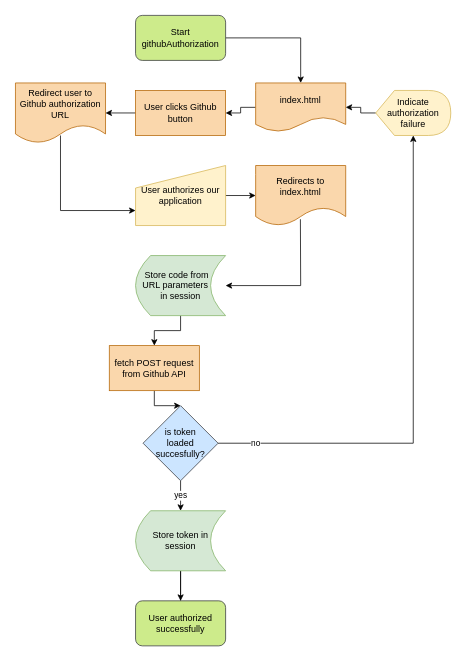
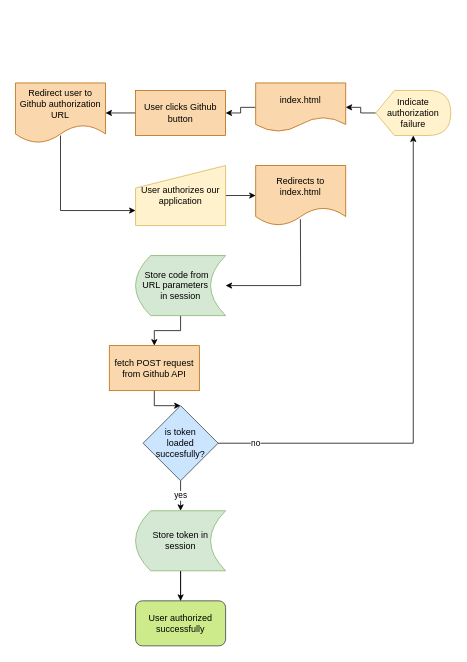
  <mxCell id="0" />
  <mxCell id="1" parent="0" />
  <mxCell id="2" value="" style="edgeStyle=orthogonalEdgeStyle;rounded=0;orthogonalLoop=1;jettySize=auto;html=1;" edge="1" parent="1" source="3" target="22"><mxGeometry relative="1" as="geometry" /></mxCell>
  <mxCell id="3" value="index.html" style="shape=document;whiteSpace=wrap;html=1;boundedLbl=1;fillColor=#fad7ac;strokeColor=#b46504;" vertex="1" parent="1"><mxGeometry x="340" y="110" width="120" height="65" as="geometry" /></mxCell>
  <mxCell id="4" value="" style="edgeStyle=orthogonalEdgeStyle;rounded=0;orthogonalLoop=1;jettySize=auto;html=1;" edge="1" parent="1" source="5" target="7"><mxGeometry relative="1" as="geometry" /></mxCell>
  <mxCell id="5" value="User authorizes our application" style="shape=manualInput;whiteSpace=wrap;html=1;fillColor=#fff2cc;strokeColor=#d6b656;gradientColor=none;" vertex="1" parent="1"><mxGeometry x="180" y="220" width="120" height="80" as="geometry" /></mxCell>
  <mxCell id="6" value="Redirect user to Github authorization URL" style="shape=document;whiteSpace=wrap;html=1;boundedLbl=1;fillColor=#fad7ac;strokeColor=#b46504;" vertex="1" parent="1"><mxGeometry y="110" width="120" height="80" as="geometry" x="20" /></mxCell>
  <mxCell id="7" value="Redirects to index.html" style="shape=document;whiteSpace=wrap;html=1;boundedLbl=1;fillColor=#fad7ac;strokeColor=#b46504;" vertex="1" parent="1"><mxGeometry x="340" y="220" width="120" height="80" as="geometry" /></mxCell>
  <mxCell id="8" value="" style="edgeStyle=orthogonalEdgeStyle;rounded=0;orthogonalLoop=1;jettySize=auto;html=1;" edge="1" parent="1" source="9" target="11"><mxGeometry relative="1" as="geometry" /></mxCell>
  <mxCell id="9" value="Store code from&amp;nbsp; &amp;nbsp;&lt;br&gt;URL parameters&amp;nbsp; &amp;nbsp;&amp;nbsp;&lt;br&gt;in session" style="shape=dataStorage;whiteSpace=wrap;html=1;fixedSize=1;gradientColor=none;fillColor=#d5e8d4;strokeColor=#82b366;" vertex="1" parent="1"><mxGeometry x="180" y="340" width="120" height="80" as="geometry" /></mxCell>
  <mxCell id="10" value="" style="edgeStyle=orthogonalEdgeStyle;rounded=0;orthogonalLoop=1;jettySize=auto;html=1;" edge="1" parent="1" source="11" target="17"><mxGeometry relative="1" as="geometry" /></mxCell>
  <mxCell id="11" value="fetch POST request from Github API" style="rounded=0;whiteSpace=wrap;html=1;fillColor=#fad7ac;strokeColor=#b46504;" vertex="1" parent="1"><mxGeometry x="145" y="460" width="120" height="60" as="geometry" /></mxCell>
  <mxCell id="12" value="" style="edgeStyle=orthogonalEdgeStyle;rounded=0;orthogonalLoop=1;jettySize=auto;html=1;" edge="1" parent="1" source="14" target="15"><mxGeometry relative="1" as="geometry" /></mxCell>
  <mxCell id="13" value="" style="edgeStyle=orthogonalEdgeStyle;rounded=0;orthogonalLoop=1;jettySize=auto;html=1;" edge="1" parent="1" source="14"><mxGeometry relative="1" as="geometry"><mxPoint x="240" y="840" as="targetPoint" /></mxGeometry></mxCell>
  <mxCell id="14" value="Store token in session" style="shape=dataStorage;whiteSpace=wrap;html=1;fixedSize=1;gradientColor=none;fillColor=#d5e8d4;strokeColor=#82b366;" vertex="1" parent="1"><mxGeometry x="180" y="680" width="120" height="80" as="geometry" /></mxCell>
  <mxCell id="15" value="User authorized successfully" style="rounded=1;whiteSpace=wrap;html=1;fillColor=#cdeb8b;strokeColor=#36393d;" vertex="1" parent="1"><mxGeometry x="180" y="800" width="120" height="60" as="geometry" /></mxCell>
  <mxCell id="16" value="yes" style="edgeStyle=orthogonalEdgeStyle;rounded=0;orthogonalLoop=1;jettySize=auto;html=1;" edge="1" parent="1" source="17" target="14"><mxGeometry relative="1" as="geometry" /></mxCell>
  <mxCell id="17" value="is token &lt;br&gt;loaded succesfully?" style="rhombus;whiteSpace=wrap;html=1;fillColor=#cce5ff;strokeColor=#36393d;" vertex="1" parent="1"><mxGeometry x="190" y="540" width="100" height="100" as="geometry" /></mxCell>
  <mxCell id="18" value="no&lt;br&gt;" style="endArrow=classic;html=1;rounded=0;exitX=1;exitY=0.5;exitDx=0;exitDy=0;" edge="1" parent="1" source="17" target="20"><mxGeometry x="-0.851" width="50" height="50" relative="1" as="geometry"><mxPoint x="480" y="800" as="sourcePoint" /><mxPoint x="420" y="200" as="targetPoint" /><Array as="points"><mxPoint x="550" y="590" /></Array><mxPoint as="offset" /></mxGeometry></mxCell>
  <mxCell id="19" value="" style="edgeStyle=orthogonalEdgeStyle;rounded=0;orthogonalLoop=1;jettySize=auto;html=1;" edge="1" parent="1" source="20" target="3"><mxGeometry relative="1" as="geometry" /></mxCell>
  <mxCell id="20" value="Indicate authorization failure" style="shape=display;whiteSpace=wrap;html=1;fillColor=#fff2cc;strokeColor=#d6b656;" vertex="1" parent="1"><mxGeometry x="500" y="120" width="100" height="60" as="geometry" /></mxCell>
  <mxCell id="21" value="" style="edgeStyle=orthogonalEdgeStyle;rounded=0;orthogonalLoop=1;jettySize=auto;html=1;" edge="1" parent="1" source="22" target="6"><mxGeometry relative="1" as="geometry" /></mxCell>
  <mxCell id="22" value="User clicks Github button" style="rounded=0;whiteSpace=wrap;html=1;fillColor=#fad7ac;strokeColor=#b46504;" vertex="1" parent="1"><mxGeometry x="180" y="120" width="120" height="60" as="geometry" /></mxCell>
- <mxCell id="23" value="" style="edgeStyle=orthogonalEdgeStyle;rounded=0;orthogonalLoop=1;jettySize=auto;html=1;" edge="1" parent="1" source="24" target="3"><mxGeometry relative="1" as="geometry" /></mxCell>
- <mxCell id="24" value="Start githubAuthorization" style="rounded=1;whiteSpace=wrap;html=1;fillColor=#cdeb8b;strokeColor=#36393d;" vertex="1" parent="1"><mxGeometry x="180" y="20" width="120" height="60" as="geometry" /></mxCell>
  <mxCell id="25" value="" style="endArrow=classic;html=1;rounded=0;entryX=0;entryY=0.75;entryDx=0;entryDy=0;" edge="1" parent="1" target="5"><mxGeometry width="50" height="50" relative="1" as="geometry"><mxPoint x="80" y="180" as="sourcePoint" /><mxPoint x="80" y="280" as="targetPoint" /><Array as="points"><mxPoint x="80" y="280" /></Array></mxGeometry></mxCell>
  <mxCell id="26" value="" style="endArrow=classic;html=1;rounded=0;entryX=1;entryY=0.5;entryDx=0;entryDy=0;exitX=0.497;exitY=0.895;exitDx=0;exitDy=0;exitPerimeter=0;" edge="1" parent="1" source="7" target="9"><mxGeometry width="50" height="50" relative="1" as="geometry"><mxPoint x="400" y="310" as="sourcePoint" /><mxPoint x="380" y="360" as="targetPoint" /><Array as="points"><mxPoint x="400" y="380" /></Array></mxGeometry></mxCell>
